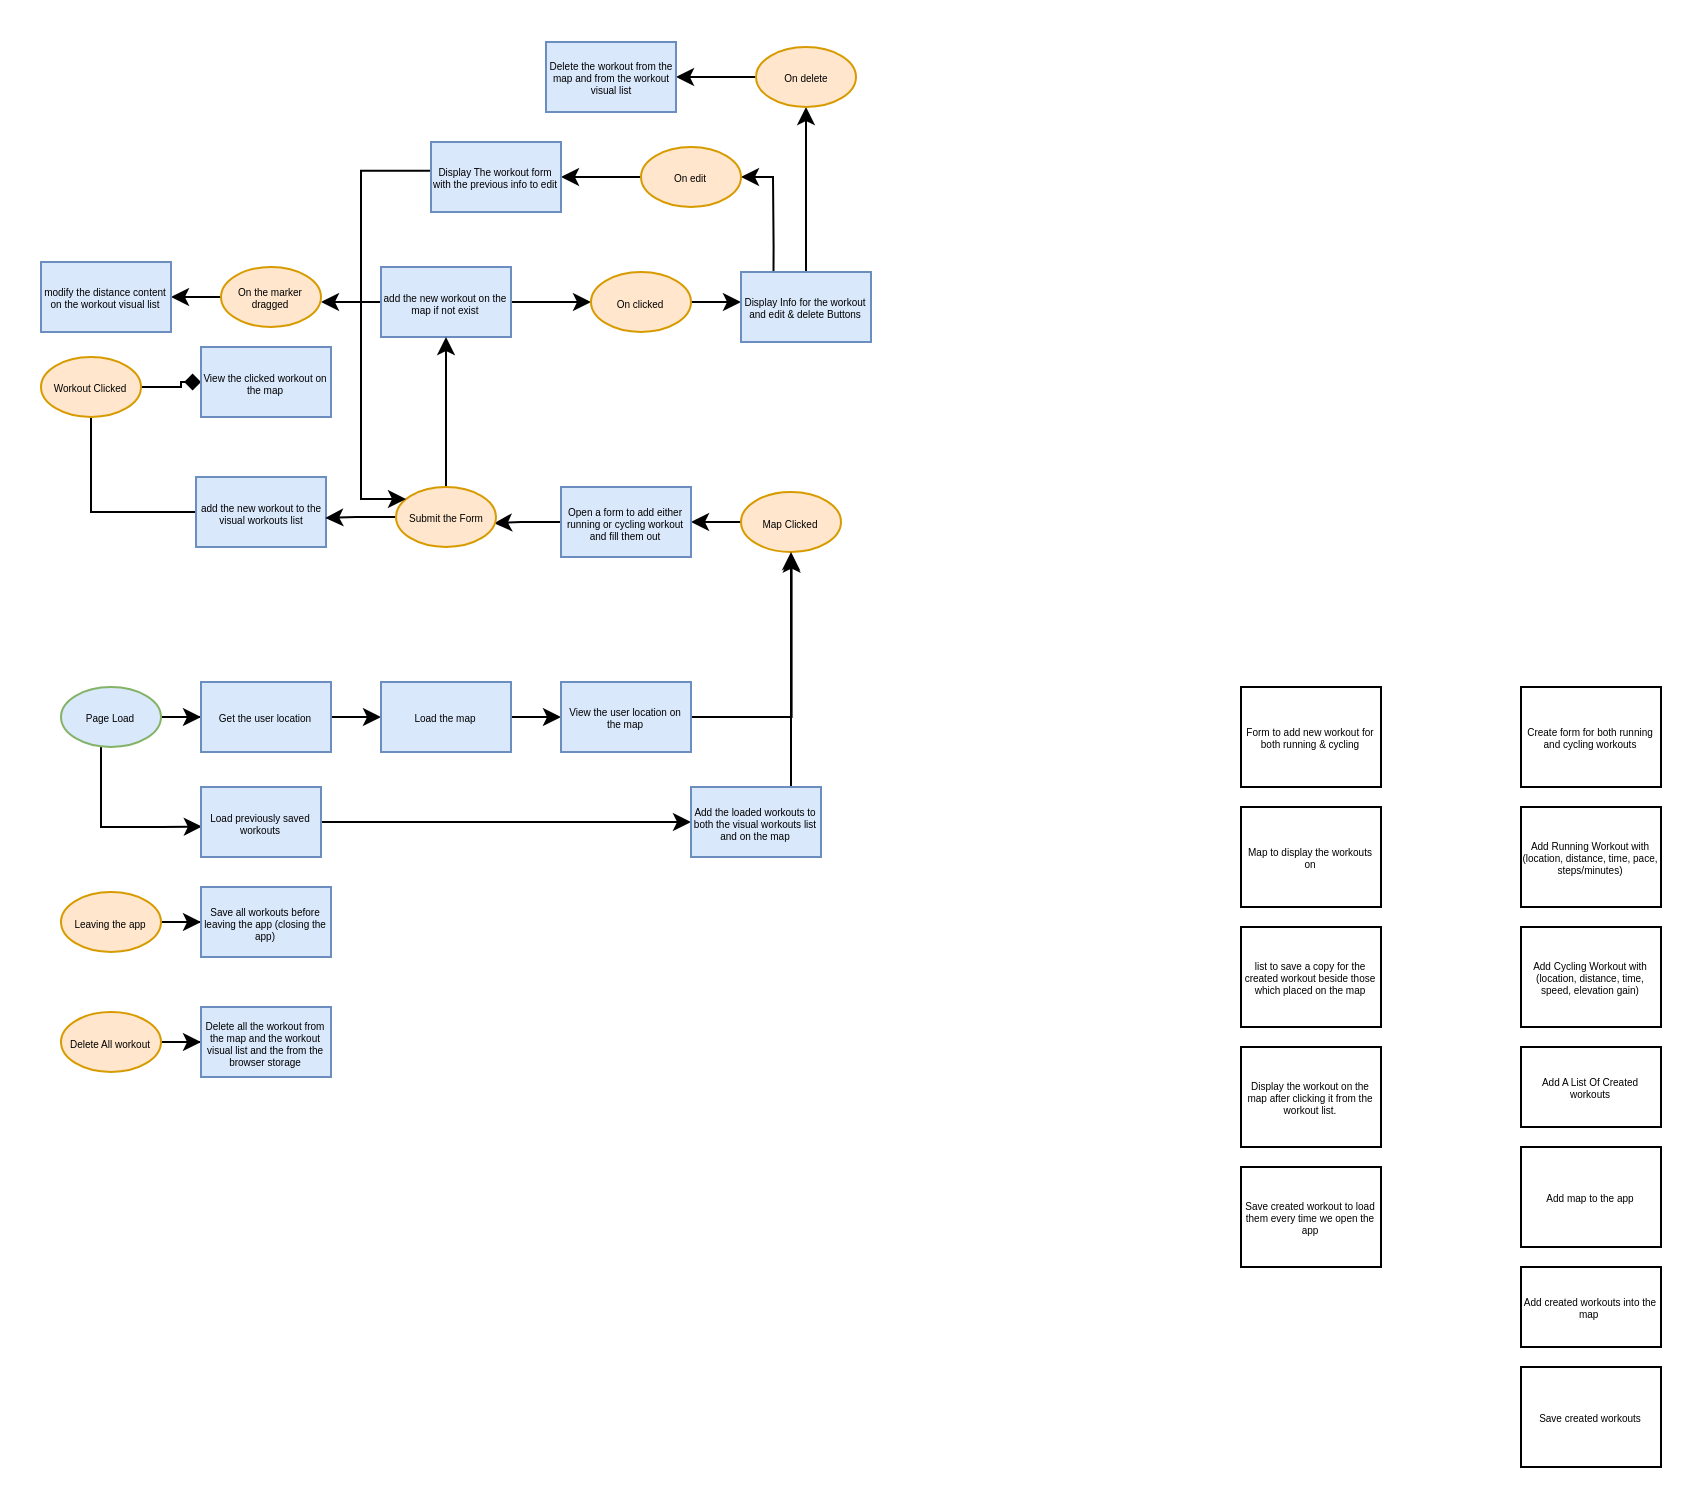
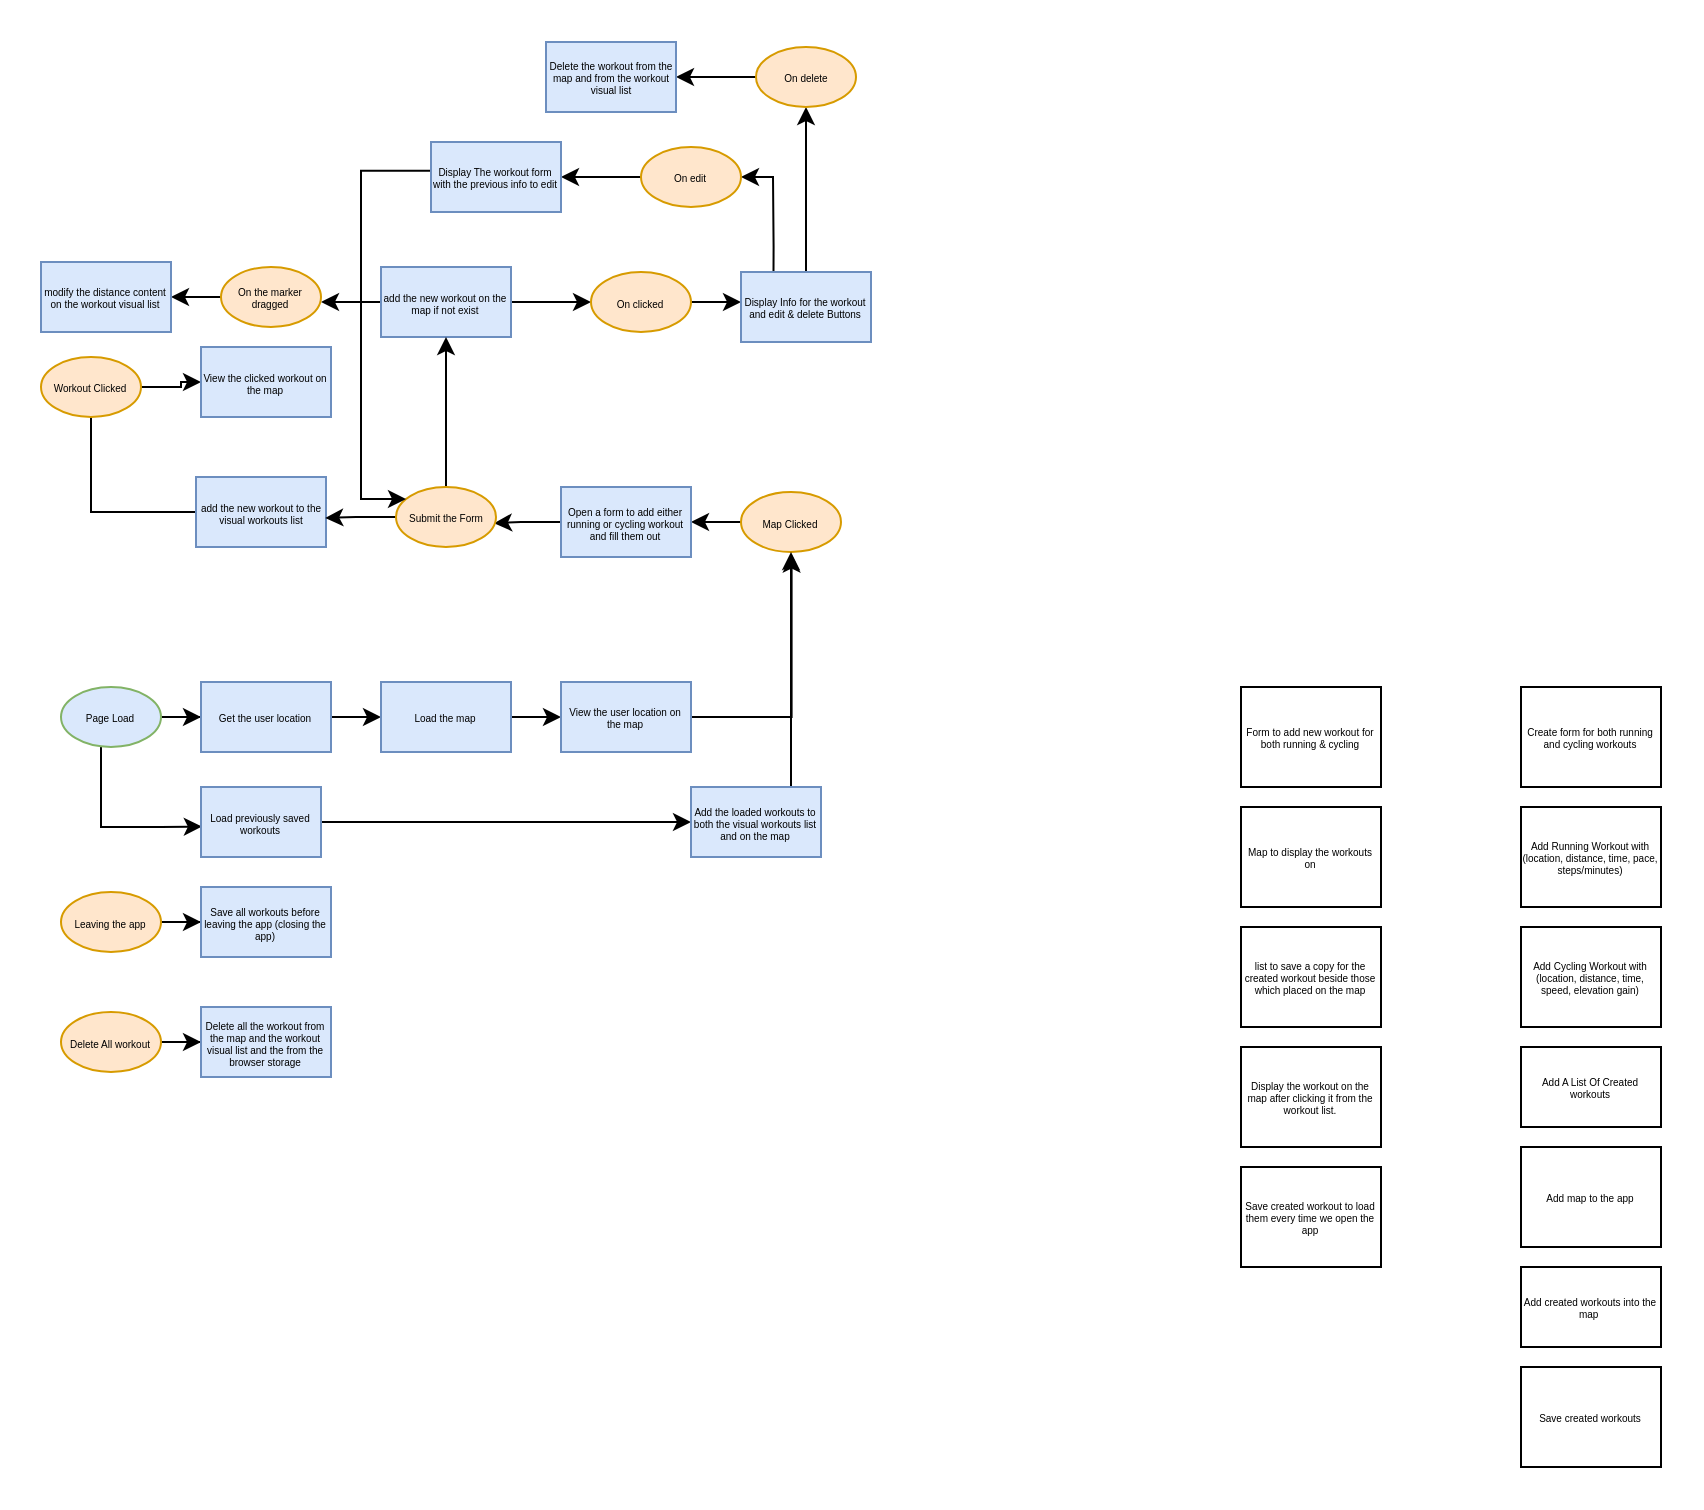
  <mxCell id="0" />
  <mxCell id="1" parent="0" />
  <mxCell id="2" value="Add Running Workout with (location, distance, time, pace, steps/minutes)" style="rounded=0;whiteSpace=wrap;html=1;fontSize=5;" parent="1" vertex="1"><mxGeometry x="760" y="403" width="70" height="50" as="geometry" /></mxCell>
  <mxCell id="3" value="Add Cycling Workout with (location, distance, time, speed, elevation gain)" style="rounded=0;whiteSpace=wrap;html=1;fontSize=5;" parent="1" vertex="1"><mxGeometry x="760" y="463" width="70" height="50" as="geometry" /></mxCell>
  <mxCell id="4" value="Add A List Of Created workouts" style="rounded=0;whiteSpace=wrap;html=1;fontSize=5;" parent="1" vertex="1"><mxGeometry x="760" y="523" width="70" height="40" as="geometry" /></mxCell>
  <mxCell id="5" value="Add created workouts into the map&amp;nbsp;" style="rounded=0;whiteSpace=wrap;html=1;fontSize=5;" parent="1" vertex="1"><mxGeometry x="760" y="633" width="70" height="40" as="geometry" /></mxCell>
  <mxCell id="6" value="Save created workouts" style="rounded=0;whiteSpace=wrap;html=1;fontSize=5;" parent="1" vertex="1"><mxGeometry x="760" y="683" width="70" height="50" as="geometry" /></mxCell>
  <mxCell id="7" value="Add map to the app" style="rounded=0;whiteSpace=wrap;html=1;fontSize=5;" parent="1" vertex="1"><mxGeometry x="760" y="573" width="70" height="50" as="geometry" /></mxCell>
  <mxCell id="8" value="Create form for both running and cycling workouts" style="rounded=0;whiteSpace=wrap;html=1;fontSize=5;" parent="1" vertex="1"><mxGeometry x="760" y="343" width="70" height="50" as="geometry" /></mxCell>
  <mxCell id="9" value="Map to display the workouts on" style="rounded=0;whiteSpace=wrap;html=1;fontSize=5;" parent="1" vertex="1"><mxGeometry x="620" y="403" width="70" height="50" as="geometry" /></mxCell>
  <mxCell id="10" value="Form to add new workout for both running &amp;amp; cycling" style="rounded=0;whiteSpace=wrap;html=1;fontSize=5;" parent="1" vertex="1"><mxGeometry x="620" y="343" width="70" height="50" as="geometry" /></mxCell>
  <mxCell id="11" value="list to save a copy for the created workout beside those which placed on the map" style="rounded=0;whiteSpace=wrap;html=1;fontSize=5;" parent="1" vertex="1"><mxGeometry x="620" y="463" width="70" height="50" as="geometry" /></mxCell>
  <mxCell id="12" value="Save created workout to load them every time we open the app" style="rounded=0;whiteSpace=wrap;html=1;fontSize=5;" parent="1" vertex="1"><mxGeometry x="620" y="583" width="70" height="50" as="geometry" /></mxCell>
  <mxCell id="13" value="Display the workout on the map after clicking it from the workout list." style="rounded=0;whiteSpace=wrap;html=1;fontSize=5;" parent="1" vertex="1"><mxGeometry x="620" y="523" width="70" height="50" as="geometry" /></mxCell>
  <mxCell id="14" value="" style="edgeStyle=orthogonalEdgeStyle;rounded=0;orthogonalLoop=1;jettySize=auto;html=1;fontSize=5;" parent="1" source="16" target="18" edge="1"><mxGeometry relative="1" as="geometry" /></mxCell>
  <mxCell id="15" style="edgeStyle=orthogonalEdgeStyle;rounded=0;orthogonalLoop=1;jettySize=auto;html=1;entryX=0.007;entryY=0.566;entryDx=0;entryDy=0;entryPerimeter=0;fontSize=5;" parent="1" source="16" target="36" edge="1"><mxGeometry relative="1" as="geometry"><Array as="points"><mxPoint x="50" y="413" /><mxPoint x="80" y="413" /></Array></mxGeometry></mxCell>
  <mxCell id="16" value="Page Load" style="ellipse;whiteSpace=wrap;html=1;fontSize=5;fillColor=#dae8fc;strokeColor=#82b366;" parent="1" vertex="1"><mxGeometry x="30" y="343" width="50" height="30" as="geometry" /></mxCell>
  <mxCell id="17" style="edgeStyle=orthogonalEdgeStyle;rounded=0;orthogonalLoop=1;jettySize=auto;html=1;exitX=1;exitY=0.5;exitDx=0;exitDy=0;entryX=0;entryY=0.5;entryDx=0;entryDy=0;fontSize=5;" parent="1" source="18" target="20" edge="1"><mxGeometry relative="1" as="geometry" /></mxCell>
  <mxCell id="18" value="Get the user location" style="whiteSpace=wrap;html=1;fontSize=5;fillColor=#dae8fc;strokeColor=#6c8ebf;" parent="1" vertex="1"><mxGeometry x="100" y="340.5" width="65" height="35" as="geometry" /></mxCell>
  <mxCell id="19" style="edgeStyle=orthogonalEdgeStyle;rounded=0;orthogonalLoop=1;jettySize=auto;html=1;exitX=1;exitY=0.5;exitDx=0;exitDy=0;fontSize=5;" parent="1" source="20" target="22" edge="1"><mxGeometry relative="1" as="geometry" /></mxCell>
  <mxCell id="20" value="Load the map" style="whiteSpace=wrap;html=1;fontSize=5;fillColor=#dae8fc;strokeColor=#6c8ebf;" parent="1" vertex="1"><mxGeometry x="190" y="340.5" width="65" height="35" as="geometry" /></mxCell>
  <mxCell id="21" style="edgeStyle=orthogonalEdgeStyle;rounded=0;orthogonalLoop=1;jettySize=auto;html=1;entryX=0.506;entryY=1.043;entryDx=0;entryDy=0;entryPerimeter=0;fontSize=5;" parent="1" source="22" target="24" edge="1"><mxGeometry relative="1" as="geometry" /></mxCell>
  <mxCell id="22" value="View the user location on the map" style="whiteSpace=wrap;html=1;fontSize=5;fillColor=#dae8fc;strokeColor=#6c8ebf;" parent="1" vertex="1"><mxGeometry x="280" y="340.5" width="65" height="35" as="geometry" /></mxCell>
  <mxCell id="23" style="edgeStyle=orthogonalEdgeStyle;rounded=0;orthogonalLoop=1;jettySize=auto;html=1;fontSize=5;" parent="1" source="24" target="26" edge="1"><mxGeometry relative="1" as="geometry" /></mxCell>
  <mxCell id="24" value="Map Clicked" style="ellipse;whiteSpace=wrap;html=1;fontSize=5;fillColor=#ffe6cc;strokeColor=#d79b00;" parent="1" vertex="1"><mxGeometry x="370" y="245.5" width="50" height="30" as="geometry" /></mxCell>
  <mxCell id="25" style="edgeStyle=orthogonalEdgeStyle;rounded=0;orthogonalLoop=1;jettySize=auto;html=1;entryX=0.98;entryY=0.605;entryDx=0;entryDy=0;entryPerimeter=0;fontSize=5;" parent="1" source="26" target="44" edge="1"><mxGeometry relative="1" as="geometry" /></mxCell>
  <mxCell id="26" value="Open a form to add either running or cycling workout and fill them out" style="whiteSpace=wrap;html=1;fontSize=5;fillColor=#dae8fc;strokeColor=#6c8ebf;" parent="1" vertex="1"><mxGeometry x="280" y="243" width="65" height="35" as="geometry" /></mxCell>
  <mxCell id="27" style="edgeStyle=orthogonalEdgeStyle;rounded=0;orthogonalLoop=1;jettySize=auto;html=1;exitX=1;exitY=0.5;exitDx=0;exitDy=0;" parent="1" source="29" target="46" edge="1"><mxGeometry relative="1" as="geometry" /></mxCell>
  <mxCell id="28" style="edgeStyle=orthogonalEdgeStyle;rounded=0;orthogonalLoop=1;jettySize=auto;html=1;entryX=1;entryY=0.583;entryDx=0;entryDy=0;entryPerimeter=0;" parent="1" source="29" target="58" edge="1"><mxGeometry relative="1" as="geometry" /></mxCell>
  <mxCell id="29" value="add the new workout on the map if not exist" style="whiteSpace=wrap;html=1;fontSize=5;fillColor=#dae8fc;strokeColor=#6c8ebf;" parent="1" vertex="1"><mxGeometry x="190" y="133" width="65" height="35" as="geometry" /></mxCell>
  <mxCell id="30" style="edgeStyle=orthogonalEdgeStyle;rounded=0;orthogonalLoop=1;jettySize=auto;html=1;entryX=0.5;entryY=1;entryDx=0;entryDy=0;fontSize=5;endArrow=none;" parent="1" source="31" target="40" edge="1"><mxGeometry relative="1" as="geometry" /></mxCell>
  <mxCell id="31" value="add the new workout to the visual workouts list" style="whiteSpace=wrap;html=1;fontSize=5;fillColor=#dae8fc;strokeColor=#6c8ebf;" parent="1" vertex="1"><mxGeometry x="97.5" y="238" width="65" height="35" as="geometry" /></mxCell>
  <mxCell id="32" value="" style="edgeStyle=orthogonalEdgeStyle;rounded=0;orthogonalLoop=1;jettySize=auto;html=1;fontSize=5;" parent="1" source="33" target="34" edge="1"><mxGeometry relative="1" as="geometry" /></mxCell>
  <mxCell id="33" value="Leaving the app" style="ellipse;whiteSpace=wrap;html=1;fontSize=5;fillColor=#ffe6cc;strokeColor=#d79b00;" parent="1" vertex="1"><mxGeometry x="30" y="445.5" width="50" height="30" as="geometry" /></mxCell>
  <mxCell id="34" value="Save all workouts before leaving the app (closing the app)" style="whiteSpace=wrap;html=1;fontSize=5;fillColor=#dae8fc;strokeColor=#6c8ebf;" parent="1" vertex="1"><mxGeometry x="100" y="443" width="65" height="35" as="geometry" /></mxCell>
  <mxCell id="35" style="edgeStyle=orthogonalEdgeStyle;rounded=0;orthogonalLoop=1;jettySize=auto;html=1;entryX=0;entryY=0.5;entryDx=0;entryDy=0;fontSize=5;" parent="1" source="36" target="38" edge="1"><mxGeometry relative="1" as="geometry" /></mxCell>
  <mxCell id="36" value="Load previously saved workouts" style="whiteSpace=wrap;html=1;fontSize=5;fillColor=#dae8fc;strokeColor=#6c8ebf;" parent="1" vertex="1"><mxGeometry x="100" y="393" width="60" height="35" as="geometry" /></mxCell>
  <mxCell id="37" style="edgeStyle=orthogonalEdgeStyle;rounded=0;orthogonalLoop=1;jettySize=auto;html=1;entryX=0.5;entryY=1;entryDx=0;entryDy=0;fontSize=5;" parent="1" source="38" target="24" edge="1"><mxGeometry relative="1" as="geometry"><Array as="points"><mxPoint x="395" y="333" /><mxPoint x="395" y="333" /></Array></mxGeometry></mxCell>
  <mxCell id="38" value="Add the loaded workouts to both the visual workouts list and on the map" style="whiteSpace=wrap;html=1;fontSize=5;fillColor=#dae8fc;strokeColor=#6c8ebf;" parent="1" vertex="1"><mxGeometry x="345" y="393" width="65" height="35" as="geometry" /></mxCell>
- <mxCell id="39" style="edgeStyle=orthogonalEdgeStyle;rounded=0;orthogonalLoop=1;jettySize=auto;html=1;entryX=0;entryY=0.5;entryDx=0;entryDy=0;fontSize=5;endArrow=diamond;" parent="1" source="40" target="41" edge="1"><mxGeometry relative="1" as="geometry" /></mxCell>
+ <mxCell id="39" style="edgeStyle=orthogonalEdgeStyle;rounded=0;orthogonalLoop=1;jettySize=auto;html=1;entryX=0;entryY=0.5;entryDx=0;entryDy=0;fontSize=5;" parent="1" source="40" target="41" edge="1"><mxGeometry relative="1" as="geometry" /></mxCell>
  <mxCell id="40" value="Workout Clicked" style="ellipse;whiteSpace=wrap;html=1;fontSize=5;fillColor=#ffe6cc;strokeColor=#d79b00;" parent="1" vertex="1"><mxGeometry x="20" y="178" width="50" height="30" as="geometry" /></mxCell>
  <mxCell id="41" value="View the clicked workout on the map" style="whiteSpace=wrap;html=1;fontSize=5;fillColor=#dae8fc;strokeColor=#6c8ebf;" parent="1" vertex="1"><mxGeometry x="100" y="173" width="65" height="35" as="geometry" /></mxCell>
  <mxCell id="42" style="edgeStyle=orthogonalEdgeStyle;rounded=0;orthogonalLoop=1;jettySize=auto;html=1;entryX=0.5;entryY=1;entryDx=0;entryDy=0;" parent="1" source="44" target="29" edge="1"><mxGeometry relative="1" as="geometry" /></mxCell>
  <mxCell id="43" style="edgeStyle=orthogonalEdgeStyle;rounded=0;orthogonalLoop=1;jettySize=auto;html=1;entryX=0.994;entryY=0.585;entryDx=0;entryDy=0;entryPerimeter=0;" parent="1" source="44" target="31" edge="1"><mxGeometry relative="1" as="geometry" /></mxCell>
  <mxCell id="44" value="Submit the Form" style="ellipse;whiteSpace=wrap;html=1;fontSize=5;fillColor=#ffe6cc;strokeColor=#d79b00;" parent="1" vertex="1"><mxGeometry x="197.5" y="243" width="50" height="30" as="geometry" /></mxCell>
  <mxCell id="45" style="edgeStyle=orthogonalEdgeStyle;rounded=0;orthogonalLoop=1;jettySize=auto;html=1;exitX=1;exitY=0.5;exitDx=0;exitDy=0;entryX=0;entryY=0.433;entryDx=0;entryDy=0;entryPerimeter=0;" parent="1" source="46" target="49" edge="1"><mxGeometry relative="1" as="geometry" /></mxCell>
  <mxCell id="46" value="On clicked" style="ellipse;whiteSpace=wrap;html=1;fontSize=5;fillColor=#ffe6cc;strokeColor=#d79b00;" parent="1" vertex="1"><mxGeometry x="295" y="135.5" width="50" height="30" as="geometry" /></mxCell>
  <mxCell id="47" style="edgeStyle=orthogonalEdgeStyle;rounded=0;orthogonalLoop=1;jettySize=auto;html=1;exitX=0.5;exitY=0;exitDx=0;exitDy=0;entryX=0.5;entryY=1;entryDx=0;entryDy=0;" parent="1" source="49" target="53" edge="1"><mxGeometry relative="1" as="geometry" /></mxCell>
  <mxCell id="48" style="edgeStyle=orthogonalEdgeStyle;rounded=0;orthogonalLoop=1;jettySize=auto;html=1;exitX=0.25;exitY=0;exitDx=0;exitDy=0;entryX=1;entryY=0.5;entryDx=0;entryDy=0;" parent="1" source="49" target="51" edge="1"><mxGeometry relative="1" as="geometry"><Array as="points"><mxPoint x="386" y="123" /><mxPoint x="386" y="88" /></Array></mxGeometry></mxCell>
  <mxCell id="49" value="Display Info for the workout and edit &amp;amp; delete Buttons" style="whiteSpace=wrap;html=1;fontSize=5;fillColor=#dae8fc;strokeColor=#6c8ebf;" parent="1" vertex="1"><mxGeometry x="370" y="135.5" width="65" height="35" as="geometry" /></mxCell>
  <mxCell id="50" style="edgeStyle=orthogonalEdgeStyle;rounded=0;orthogonalLoop=1;jettySize=auto;html=1;entryX=1;entryY=0.5;entryDx=0;entryDy=0;" parent="1" source="51" target="55" edge="1"><mxGeometry relative="1" as="geometry" /></mxCell>
  <mxCell id="51" value="On edit" style="ellipse;whiteSpace=wrap;html=1;fontSize=5;fillColor=#ffe6cc;strokeColor=#d79b00;" parent="1" vertex="1"><mxGeometry x="320" y="73" width="50" height="30" as="geometry" /></mxCell>
  <mxCell id="52" style="edgeStyle=orthogonalEdgeStyle;rounded=0;orthogonalLoop=1;jettySize=auto;html=1;" parent="1" source="53" target="56" edge="1"><mxGeometry relative="1" as="geometry" /></mxCell>
  <mxCell id="53" value="On delete" style="ellipse;whiteSpace=wrap;html=1;fontSize=5;fillColor=#ffe6cc;strokeColor=#d79b00;" parent="1" vertex="1"><mxGeometry x="377.5" y="23" width="50" height="30" as="geometry" /></mxCell>
  <mxCell id="54" style="edgeStyle=orthogonalEdgeStyle;rounded=0;orthogonalLoop=1;jettySize=auto;html=1;exitX=-0.001;exitY=0.41;exitDx=0;exitDy=0;exitPerimeter=0;" parent="1" source="55" target="44" edge="1"><mxGeometry relative="1" as="geometry"><Array as="points"><mxPoint x="180" y="85" /><mxPoint x="180" y="249" /></Array></mxGeometry></mxCell>
  <mxCell id="55" value="Display The workout form with the previous info to edit" style="whiteSpace=wrap;html=1;fontSize=5;fillColor=#dae8fc;strokeColor=#6c8ebf;" parent="1" vertex="1"><mxGeometry x="215" y="70.5" width="65" height="35" as="geometry" /></mxCell>
  <mxCell id="56" value="Delete the workout from the map and from the workout visual list" style="whiteSpace=wrap;html=1;fontSize=5;fillColor=#dae8fc;strokeColor=#6c8ebf;" parent="1" vertex="1"><mxGeometry x="272.5" y="20.5" width="65" height="35" as="geometry" /></mxCell>
  <mxCell id="57" style="edgeStyle=orthogonalEdgeStyle;rounded=0;orthogonalLoop=1;jettySize=auto;html=1;entryX=1;entryY=0.5;entryDx=0;entryDy=0;" parent="1" source="58" target="59" edge="1"><mxGeometry relative="1" as="geometry" /></mxCell>
  <mxCell id="58" value="On the marker dragged" style="ellipse;whiteSpace=wrap;html=1;fontSize=5;fillColor=#ffe6cc;strokeColor=#d79b00;" parent="1" vertex="1"><mxGeometry x="110" y="133" width="50" height="30" as="geometry" /></mxCell>
  <mxCell id="59" value="modify the distance content on the workout visual list" style="whiteSpace=wrap;html=1;fontSize=5;fillColor=#dae8fc;strokeColor=#6c8ebf;" parent="1" vertex="1"><mxGeometry x="20" y="130.5" width="65" height="35" as="geometry" /></mxCell>
  <mxCell id="60" value="" style="edgeStyle=orthogonalEdgeStyle;rounded=0;orthogonalLoop=1;jettySize=auto;html=1;fontSize=5;" parent="1" source="61" target="62" edge="1"><mxGeometry relative="1" as="geometry" /></mxCell>
  <mxCell id="61" value="Delete All workout" style="ellipse;whiteSpace=wrap;html=1;fontSize=5;fillColor=#ffe6cc;strokeColor=#d79b00;" parent="1" vertex="1"><mxGeometry x="30" y="505.5" width="50" height="30" as="geometry" /></mxCell>
  <mxCell id="62" value="Delete all the workout from the map and the workout visual list and the from the browser storage" style="whiteSpace=wrap;html=1;fontSize=5;fillColor=#dae8fc;strokeColor=#6c8ebf;" parent="1" vertex="1"><mxGeometry x="100" y="503" width="65" height="35" as="geometry" /></mxCell>
